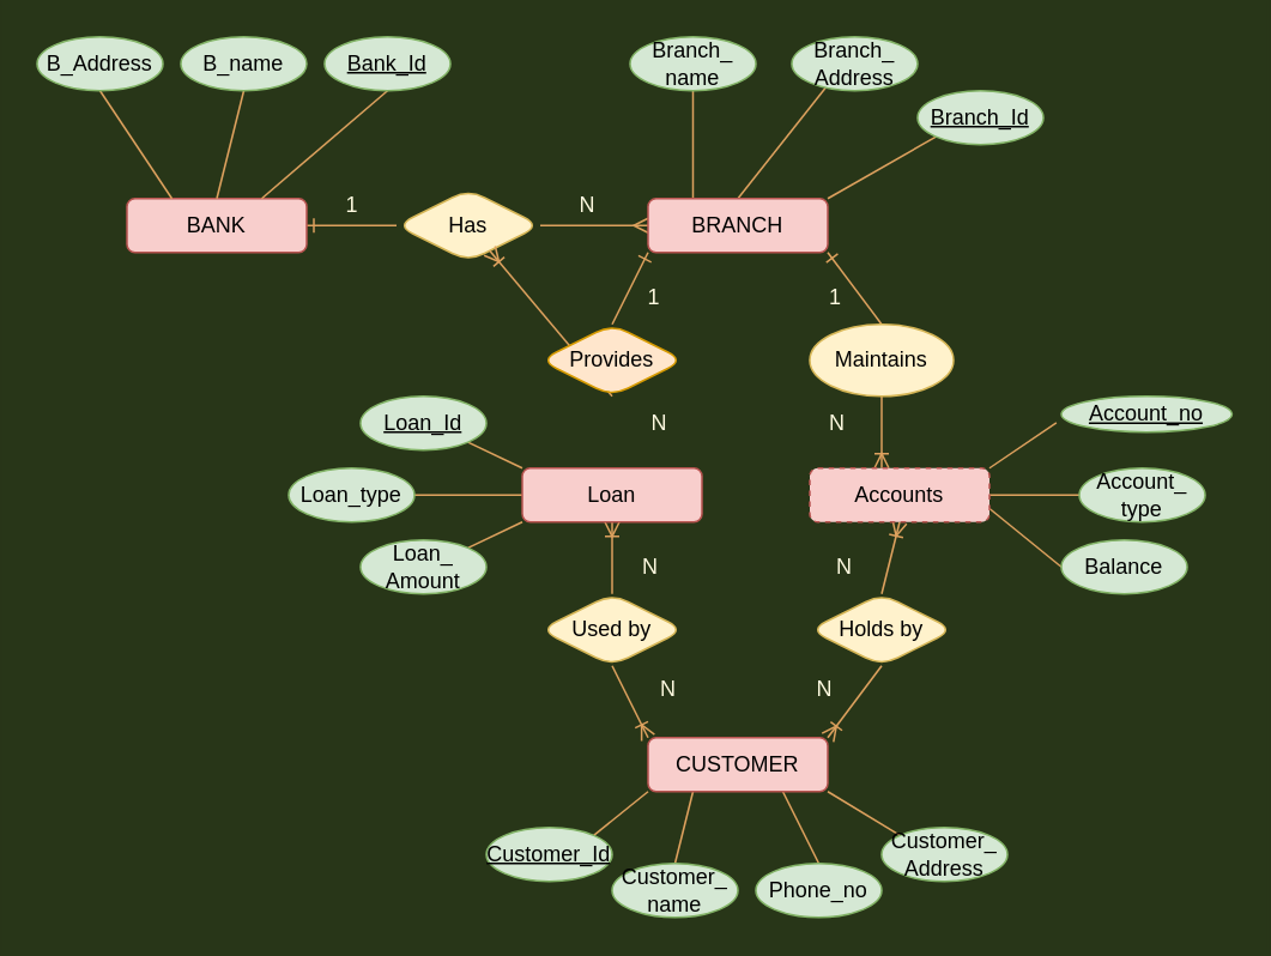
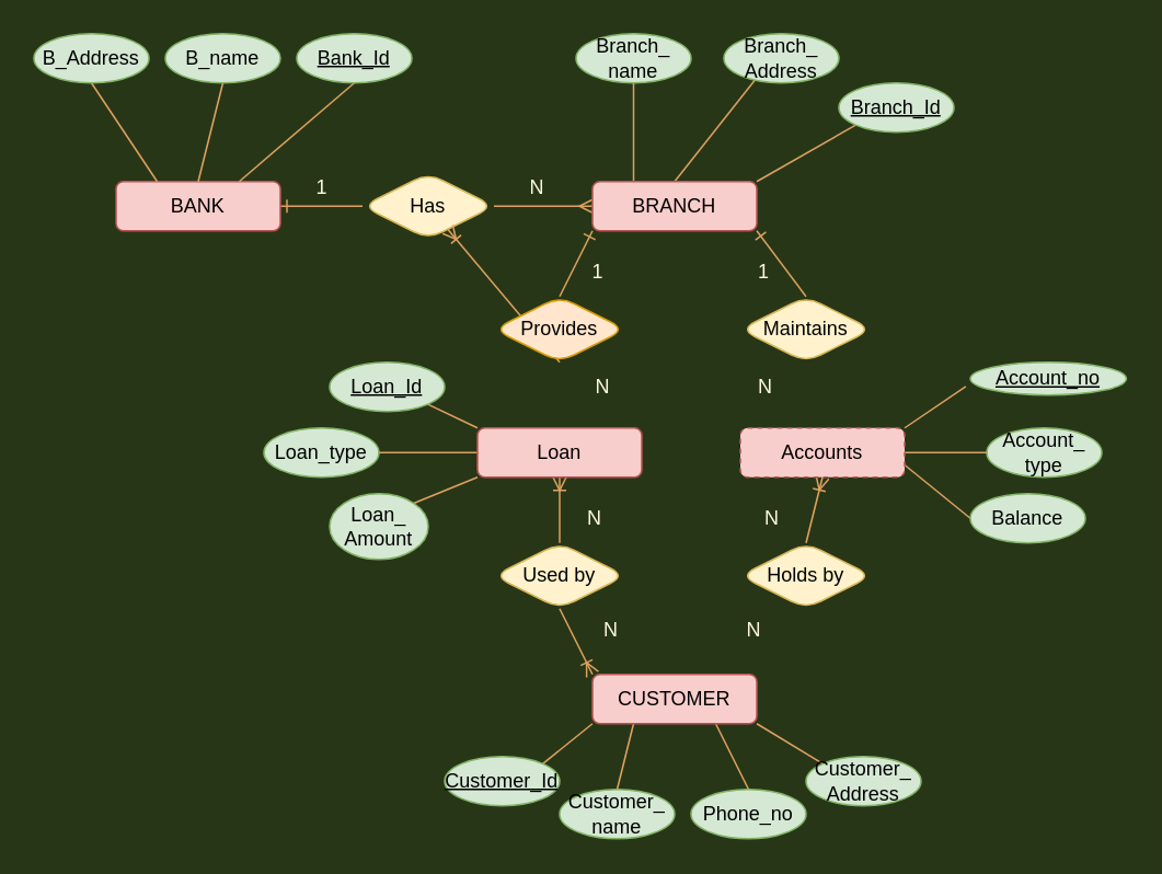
  <mxCell id="0" />
  <mxCell id="1" parent="0" />
  <mxCell id="2" style="edgeStyle=none;orthogonalLoop=1;jettySize=auto;html=1;exitX=1;exitY=0.5;exitDx=0;exitDy=0;entryX=0;entryY=0.5;entryDx=0;entryDy=0;startArrow=ERone;startFill=0;endArrow=none;endFill=0;labelBackgroundColor=#283618;strokeColor=#DDA15E;fontColor=#FEFAE0;" parent="1" source="3" target="11" edge="1"><mxGeometry relative="1" as="geometry" /></mxCell>
  <mxCell id="3" value="BANK" style="whiteSpace=wrap;html=1;rounded=1;fillColor=#f8cecc;strokeColor=#b85450;" parent="1" vertex="1"><mxGeometry x="70" y="110" width="100" height="30" as="geometry" /></mxCell>
  <mxCell id="4" style="orthogonalLoop=1;jettySize=auto;html=1;exitX=0.5;exitY=1;exitDx=0;exitDy=0;entryX=0.25;entryY=0;entryDx=0;entryDy=0;endArrow=none;endFill=0;labelBackgroundColor=#283618;strokeColor=#DDA15E;fontColor=#FEFAE0;" parent="1" source="5" target="3" edge="1"><mxGeometry relative="1" as="geometry" /></mxCell>
  <mxCell id="5" value="B_Address" style="ellipse;whiteSpace=wrap;html=1;rounded=1;fillColor=#d5e8d4;strokeColor=#82b366;" parent="1" vertex="1"><mxGeometry x="20" y="20" width="70" height="30" as="geometry" /></mxCell>
  <mxCell id="6" style="edgeStyle=none;orthogonalLoop=1;jettySize=auto;html=1;exitX=0.5;exitY=1;exitDx=0;exitDy=0;entryX=0.5;entryY=0;entryDx=0;entryDy=0;endArrow=none;endFill=0;labelBackgroundColor=#283618;strokeColor=#DDA15E;fontColor=#FEFAE0;" parent="1" source="7" target="3" edge="1"><mxGeometry relative="1" as="geometry" /></mxCell>
  <mxCell id="7" value="B_name" style="ellipse;whiteSpace=wrap;html=1;rounded=1;fillColor=#d5e8d4;strokeColor=#82b366;" parent="1" vertex="1"><mxGeometry x="100" y="20" width="70" height="30" as="geometry" /></mxCell>
  <mxCell id="8" style="edgeStyle=none;orthogonalLoop=1;jettySize=auto;html=1;exitX=0.5;exitY=1;exitDx=0;exitDy=0;entryX=0.75;entryY=0;entryDx=0;entryDy=0;endArrow=none;endFill=0;labelBackgroundColor=#283618;strokeColor=#DDA15E;fontColor=#FEFAE0;" parent="1" source="9" target="3" edge="1"><mxGeometry relative="1" as="geometry" /></mxCell>
  <mxCell id="9" value="&lt;u&gt;Bank_Id&lt;/u&gt;" style="ellipse;whiteSpace=wrap;html=1;rounded=1;fillColor=#d5e8d4;strokeColor=#82b366;" parent="1" vertex="1"><mxGeometry x="180" y="20" width="70" height="30" as="geometry" /></mxCell>
  <mxCell id="10" style="edgeStyle=none;orthogonalLoop=1;jettySize=auto;html=1;exitX=1;exitY=0.5;exitDx=0;exitDy=0;entryX=0;entryY=0.5;entryDx=0;entryDy=0;startArrow=none;startFill=0;endArrow=ERmany;endFill=0;labelBackgroundColor=#283618;strokeColor=#DDA15E;fontColor=#FEFAE0;" parent="1" source="11" target="17" edge="1"><mxGeometry relative="1" as="geometry" /></mxCell>
  <mxCell id="11" value="Has" style="rhombus;whiteSpace=wrap;html=1;rounded=1;fillColor=#fff2cc;strokeColor=#d6b656;" parent="1" vertex="1"><mxGeometry x="220" y="105" width="80" height="40" as="geometry" /></mxCell>
  <mxCell id="12" style="edgeStyle=none;orthogonalLoop=1;jettySize=auto;html=1;exitX=0.25;exitY=0;exitDx=0;exitDy=0;entryX=0.5;entryY=1;entryDx=0;entryDy=0;startArrow=none;startFill=0;endArrow=none;endFill=0;labelBackgroundColor=#283618;strokeColor=#DDA15E;fontColor=#FEFAE0;" parent="1" source="17" target="19" edge="1"><mxGeometry relative="1" as="geometry" /></mxCell>
  <mxCell id="13" style="edgeStyle=none;orthogonalLoop=1;jettySize=auto;html=1;exitX=0.5;exitY=0;exitDx=0;exitDy=0;entryX=0.274;entryY=0.927;entryDx=0;entryDy=0;entryPerimeter=0;startArrow=none;startFill=0;endArrow=none;endFill=0;labelBackgroundColor=#283618;strokeColor=#DDA15E;fontColor=#FEFAE0;" parent="1" source="17" target="18" edge="1"><mxGeometry relative="1" as="geometry" /></mxCell>
  <mxCell id="14" style="edgeStyle=none;orthogonalLoop=1;jettySize=auto;html=1;exitX=1;exitY=0;exitDx=0;exitDy=0;entryX=0;entryY=1;entryDx=0;entryDy=0;startArrow=none;startFill=0;endArrow=none;endFill=0;labelBackgroundColor=#283618;strokeColor=#DDA15E;fontColor=#FEFAE0;" parent="1" source="17" target="20" edge="1"><mxGeometry relative="1" as="geometry" /></mxCell>
  <mxCell id="15" style="edgeStyle=none;orthogonalLoop=1;jettySize=auto;html=1;exitX=1;exitY=1;exitDx=0;exitDy=0;entryX=0.5;entryY=0;entryDx=0;entryDy=0;startArrow=ERone;startFill=0;endArrow=none;endFill=0;labelBackgroundColor=#283618;strokeColor=#DDA15E;fontColor=#FEFAE0;" parent="1" source="17" target="24" edge="1"><mxGeometry relative="1" as="geometry" /></mxCell>
  <mxCell id="16" style="edgeStyle=none;orthogonalLoop=1;jettySize=auto;html=1;exitX=0;exitY=1;exitDx=0;exitDy=0;entryX=0.5;entryY=0;entryDx=0;entryDy=0;startArrow=ERone;startFill=0;endArrow=none;endFill=0;labelBackgroundColor=#283618;strokeColor=#DDA15E;fontColor=#FEFAE0;" parent="1" source="17" target="22" edge="1"><mxGeometry relative="1" as="geometry" /></mxCell>
  <mxCell id="17" value="BRANCH" style="whiteSpace=wrap;html=1;rounded=1;fillColor=#f8cecc;strokeColor=#b85450;" parent="1" vertex="1"><mxGeometry x="360" y="110" width="100" height="30" as="geometry" /></mxCell>
  <mxCell id="18" value="Branch_&lt;br&gt;Address" style="ellipse;whiteSpace=wrap;html=1;rounded=1;fillColor=#d5e8d4;strokeColor=#82b366;" parent="1" vertex="1"><mxGeometry x="440" y="20" width="70" height="30" as="geometry" /></mxCell>
  <mxCell id="19" value="Branch_&lt;br&gt;name" style="ellipse;whiteSpace=wrap;html=1;rounded=1;fillColor=#d5e8d4;strokeColor=#82b366;" parent="1" vertex="1"><mxGeometry x="350" y="20" width="70" height="30" as="geometry" /></mxCell>
  <mxCell id="20" value="&lt;u&gt;Branch_Id&lt;/u&gt;" style="ellipse;whiteSpace=wrap;html=1;rounded=1;fillColor=#d5e8d4;strokeColor=#82b366;" parent="1" vertex="1"><mxGeometry x="510" y="50" width="70" height="30" as="geometry" /></mxCell>
  <mxCell id="21" style="edgeStyle=none;orthogonalLoop=1;jettySize=auto;html=1;exitX=0.5;exitY=1;exitDx=0;exitDy=0;startArrow=none;startFill=0;endArrow=ERoneToMany;endFill=0;labelBackgroundColor=#283618;strokeColor=#DDA15E;fontColor=#FEFAE0;" parent="1" source="22" target="11" edge="1"><mxGeometry relative="1" as="geometry" /></mxCell>
  <mxCell id="22" value="Provides" style="rhombus;whiteSpace=wrap;html=1;rounded=1;fillColor=#ffe6cc;strokeColor=#d79b00;" parent="1" vertex="1"><mxGeometry x="300" y="180" width="80" height="40" as="geometry" /></mxCell>
- <mxCell id="23" style="edgeStyle=none;orthogonalLoop=1;jettySize=auto;html=1;exitX=0.5;exitY=1;exitDx=0;exitDy=0;entryX=0.4;entryY=0;entryDx=0;entryDy=0;entryPerimeter=0;startArrow=none;startFill=0;endArrow=ERoneToMany;endFill=0;labelBackgroundColor=#283618;strokeColor=#DDA15E;fontColor=#FEFAE0;" parent="1" source="24" target="34" edge="1"><mxGeometry relative="1" as="geometry" /></mxCell>
- <mxCell id="24" value="Maintains" style="ellipse;whiteSpace=wrap;html=1;fillColor=#fff2cc;strokeColor=#d6b656;" parent="1" vertex="1"><mxGeometry x="450" y="180" width="80" height="40" as="geometry" /></mxCell>
+ <mxCell id="24" value="Maintains" style="rhombus;whiteSpace=wrap;html=1;rounded=1;fillColor=#fff2cc;strokeColor=#d6b656;" parent="1" vertex="1"><mxGeometry x="450" y="180" width="80" height="40" as="geometry" /></mxCell>
  <mxCell id="25" style="edgeStyle=none;orthogonalLoop=1;jettySize=auto;html=1;exitX=0;exitY=0;exitDx=0;exitDy=0;entryX=1;entryY=1;entryDx=0;entryDy=0;startArrow=none;startFill=0;endArrow=none;endFill=0;labelBackgroundColor=#283618;strokeColor=#DDA15E;fontColor=#FEFAE0;" parent="1" source="29" target="51" edge="1"><mxGeometry relative="1" as="geometry" /></mxCell>
  <mxCell id="26" style="edgeStyle=none;orthogonalLoop=1;jettySize=auto;html=1;exitX=0;exitY=0.5;exitDx=0;exitDy=0;entryX=1;entryY=0.5;entryDx=0;entryDy=0;startArrow=none;startFill=0;endArrow=none;endFill=0;labelBackgroundColor=#283618;strokeColor=#DDA15E;fontColor=#FEFAE0;" parent="1" source="29" target="52" edge="1"><mxGeometry relative="1" as="geometry" /></mxCell>
  <mxCell id="27" style="edgeStyle=none;orthogonalLoop=1;jettySize=auto;html=1;exitX=0;exitY=1;exitDx=0;exitDy=0;entryX=1;entryY=0;entryDx=0;entryDy=0;startArrow=none;startFill=0;endArrow=none;endFill=0;labelBackgroundColor=#283618;strokeColor=#DDA15E;fontColor=#FEFAE0;" parent="1" source="29" target="53" edge="1"><mxGeometry relative="1" as="geometry" /></mxCell>
  <mxCell id="28" style="edgeStyle=none;orthogonalLoop=1;jettySize=auto;html=1;exitX=0.5;exitY=1;exitDx=0;exitDy=0;entryX=0.5;entryY=0;entryDx=0;entryDy=0;startArrow=ERoneToMany;startFill=0;endArrow=none;endFill=0;labelBackgroundColor=#283618;strokeColor=#DDA15E;fontColor=#FEFAE0;" parent="1" source="29" target="39" edge="1"><mxGeometry relative="1" as="geometry" /></mxCell>
  <mxCell id="29" value="Loan" style="whiteSpace=wrap;html=1;rounded=1;fillColor=#f8cecc;strokeColor=#b85450;" parent="1" vertex="1"><mxGeometry x="290" y="260" width="100" height="30" as="geometry" /></mxCell>
  <mxCell id="30" style="edgeStyle=none;orthogonalLoop=1;jettySize=auto;html=1;exitX=1;exitY=0;exitDx=0;exitDy=0;entryX=-0.029;entryY=0.74;entryDx=0;entryDy=0;entryPerimeter=0;startArrow=none;startFill=0;endArrow=none;endFill=0;labelBackgroundColor=#283618;strokeColor=#DDA15E;fontColor=#FEFAE0;" parent="1" source="34" target="35" edge="1"><mxGeometry relative="1" as="geometry" /></mxCell>
  <mxCell id="31" style="edgeStyle=none;orthogonalLoop=1;jettySize=auto;html=1;exitX=1;exitY=0.5;exitDx=0;exitDy=0;entryX=0;entryY=0.5;entryDx=0;entryDy=0;startArrow=none;startFill=0;endArrow=none;endFill=0;labelBackgroundColor=#283618;strokeColor=#DDA15E;fontColor=#FEFAE0;" parent="1" source="34" target="36" edge="1"><mxGeometry relative="1" as="geometry" /></mxCell>
  <mxCell id="32" style="edgeStyle=none;orthogonalLoop=1;jettySize=auto;html=1;exitX=1;exitY=0.75;exitDx=0;exitDy=0;entryX=0;entryY=0.5;entryDx=0;entryDy=0;startArrow=none;startFill=0;endArrow=none;endFill=0;labelBackgroundColor=#283618;strokeColor=#DDA15E;fontColor=#FEFAE0;" parent="1" source="34" target="37" edge="1"><mxGeometry relative="1" as="geometry" /></mxCell>
  <mxCell id="33" style="edgeStyle=none;orthogonalLoop=1;jettySize=auto;html=1;exitX=0.5;exitY=1;exitDx=0;exitDy=0;entryX=0.5;entryY=0;entryDx=0;entryDy=0;startArrow=ERoneToMany;startFill=0;endArrow=none;endFill=0;labelBackgroundColor=#283618;strokeColor=#DDA15E;fontColor=#FEFAE0;" parent="1" source="34" target="38" edge="1"><mxGeometry relative="1" as="geometry" /></mxCell>
  <mxCell id="34" value="Accounts" style="whiteSpace=wrap;html=1;rounded=1;fillColor=#f8cecc;strokeColor=#b85450;dashed=1;" parent="1" vertex="1"><mxGeometry x="450" y="260" width="100" height="30" as="geometry" /></mxCell>
  <mxCell id="35" value="&lt;u&gt;Account_no&lt;/u&gt;" style="ellipse;whiteSpace=wrap;html=1;rounded=1;fillColor=#d5e8d4;strokeColor=#82b366;" parent="1" vertex="1"><mxGeometry x="590" y="220" width="95" height="20" as="geometry" /></mxCell>
  <mxCell id="36" value="Account_&lt;br&gt;type" style="ellipse;whiteSpace=wrap;html=1;rounded=1;fillColor=#d5e8d4;strokeColor=#82b366;" parent="1" vertex="1"><mxGeometry x="600" y="260" width="70" height="30" as="geometry" /></mxCell>
  <mxCell id="37" value="Balance" style="ellipse;whiteSpace=wrap;html=1;rounded=1;fillColor=#d5e8d4;strokeColor=#82b366;" parent="1" vertex="1"><mxGeometry x="590" y="300" width="70" height="30" as="geometry" /></mxCell>
  <mxCell id="38" value="Holds by" style="rhombus;whiteSpace=wrap;html=1;rounded=1;fillColor=#fff2cc;strokeColor=#d6b656;" parent="1" vertex="1"><mxGeometry x="450" y="330" width="80" height="40" as="geometry" /></mxCell>
  <mxCell id="39" value="Used by" style="rhombus;whiteSpace=wrap;html=1;rounded=1;fillColor=#fff2cc;strokeColor=#d6b656;" parent="1" vertex="1"><mxGeometry x="300" y="330" width="80" height="40" as="geometry" /></mxCell>
- <mxCell id="40" style="edgeStyle=none;orthogonalLoop=1;jettySize=auto;html=1;exitX=1;exitY=0;exitDx=0;exitDy=0;entryX=0.5;entryY=1;entryDx=0;entryDy=0;startArrow=ERoneToMany;startFill=0;endArrow=none;endFill=0;labelBackgroundColor=#283618;strokeColor=#DDA15E;fontColor=#FEFAE0;" parent="1" source="46" target="38" edge="1"><mxGeometry relative="1" as="geometry" /></mxCell>
  <mxCell id="41" style="edgeStyle=none;orthogonalLoop=1;jettySize=auto;html=1;exitX=0;exitY=0;exitDx=0;exitDy=0;entryX=0.5;entryY=1;entryDx=0;entryDy=0;startArrow=ERoneToMany;startFill=0;endArrow=none;endFill=0;labelBackgroundColor=#283618;strokeColor=#DDA15E;fontColor=#FEFAE0;" parent="1" source="46" target="39" edge="1"><mxGeometry relative="1" as="geometry" /></mxCell>
  <mxCell id="42" style="edgeStyle=none;orthogonalLoop=1;jettySize=auto;html=1;exitX=0;exitY=1;exitDx=0;exitDy=0;entryX=1;entryY=0;entryDx=0;entryDy=0;startArrow=none;startFill=0;endArrow=none;endFill=0;labelBackgroundColor=#283618;strokeColor=#DDA15E;fontColor=#FEFAE0;" parent="1" source="46" target="47" edge="1"><mxGeometry relative="1" as="geometry" /></mxCell>
  <mxCell id="43" style="edgeStyle=none;orthogonalLoop=1;jettySize=auto;html=1;exitX=0.25;exitY=1;exitDx=0;exitDy=0;entryX=0.5;entryY=0;entryDx=0;entryDy=0;startArrow=none;startFill=0;endArrow=none;endFill=0;labelBackgroundColor=#283618;strokeColor=#DDA15E;fontColor=#FEFAE0;" parent="1" source="46" target="48" edge="1"><mxGeometry relative="1" as="geometry" /></mxCell>
  <mxCell id="44" style="edgeStyle=none;orthogonalLoop=1;jettySize=auto;html=1;exitX=0.75;exitY=1;exitDx=0;exitDy=0;entryX=0.5;entryY=0;entryDx=0;entryDy=0;startArrow=none;startFill=0;endArrow=none;endFill=0;labelBackgroundColor=#283618;strokeColor=#DDA15E;fontColor=#FEFAE0;" parent="1" source="46" target="49" edge="1"><mxGeometry relative="1" as="geometry" /></mxCell>
  <mxCell id="45" style="edgeStyle=none;orthogonalLoop=1;jettySize=auto;html=1;exitX=1;exitY=1;exitDx=0;exitDy=0;entryX=0;entryY=0;entryDx=0;entryDy=0;startArrow=none;startFill=0;endArrow=none;endFill=0;labelBackgroundColor=#283618;strokeColor=#DDA15E;fontColor=#FEFAE0;" parent="1" source="46" target="50" edge="1"><mxGeometry relative="1" as="geometry" /></mxCell>
  <mxCell id="46" value="CUSTOMER" style="whiteSpace=wrap;html=1;rounded=1;fillColor=#f8cecc;strokeColor=#b85450;" parent="1" vertex="1"><mxGeometry x="360" y="410" width="100" height="30" as="geometry" /></mxCell>
  <mxCell id="47" value="&lt;u&gt;Customer_Id&lt;/u&gt;" style="ellipse;whiteSpace=wrap;html=1;rounded=1;fillColor=#d5e8d4;strokeColor=#82b366;" parent="1" vertex="1"><mxGeometry x="270" y="460" width="70" height="30" as="geometry" /></mxCell>
  <mxCell id="48" value="Customer_&lt;br&gt;name" style="ellipse;whiteSpace=wrap;html=1;rounded=1;fillColor=#d5e8d4;strokeColor=#82b366;" parent="1" vertex="1"><mxGeometry x="340" y="480" width="70" height="30" as="geometry" /></mxCell>
  <mxCell id="49" value="Phone_no" style="ellipse;whiteSpace=wrap;html=1;rounded=1;fillColor=#d5e8d4;strokeColor=#82b366;" parent="1" vertex="1"><mxGeometry x="420" y="480" width="70" height="30" as="geometry" /></mxCell>
  <mxCell id="50" value="Customer_&lt;br&gt;Address" style="ellipse;whiteSpace=wrap;html=1;rounded=1;fillColor=#d5e8d4;strokeColor=#82b366;" parent="1" vertex="1"><mxGeometry x="490" y="460" width="70" height="30" as="geometry" /></mxCell>
  <mxCell id="51" value="&lt;u&gt;Loan_Id&lt;/u&gt;" style="ellipse;whiteSpace=wrap;html=1;rounded=1;fillColor=#d5e8d4;strokeColor=#82b366;" parent="1" vertex="1"><mxGeometry x="200" y="220" width="70" height="30" as="geometry" /></mxCell>
  <mxCell id="52" value="Loan_type" style="ellipse;whiteSpace=wrap;html=1;rounded=1;fillColor=#d5e8d4;strokeColor=#82b366;" parent="1" vertex="1"><mxGeometry x="160" y="260" width="70" height="30" as="geometry" /></mxCell>
- <mxCell id="53" value="Loan_&lt;br&gt;Amount" style="ellipse;whiteSpace=wrap;html=1;rounded=1;fillColor=#d5e8d4;strokeColor=#82b366;" parent="1" vertex="1"><mxGeometry x="200" y="300" width="70" height="30" as="geometry" /></mxCell>
+ <mxCell id="53" value="Loan_&lt;br&gt;Amount" style="ellipse;whiteSpace=wrap;html=1;rounded=1;fillColor=#d5e8d4;strokeColor=#82b366;" parent="1" vertex="1"><mxGeometry x="200" y="300" width="60" height="40" as="geometry" /></mxCell>
  <mxCell id="54" value="1" style="text;html=1;align=center;verticalAlign=middle;resizable=0;points=[];autosize=1;strokeColor=none;fontColor=#FEFAE0;" parent="1" vertex="1"><mxGeometry x="187" y="105" width="16" height="18" as="geometry" /></mxCell>
  <mxCell id="55" value="N" style="text;html=1;align=center;verticalAlign=middle;resizable=0;points=[];autosize=1;strokeColor=none;fontColor=#FEFAE0;" parent="1" vertex="1"><mxGeometry x="316" y="105" width="19" height="18" as="geometry" /></mxCell>
  <mxCell id="56" value="1" style="text;html=1;align=center;verticalAlign=middle;resizable=0;points=[];autosize=1;strokeColor=none;fontColor=#FEFAE0;" parent="1" vertex="1"><mxGeometry x="355" y="156" width="16" height="18" as="geometry" /></mxCell>
  <mxCell id="57" value="1" style="text;html=1;align=center;verticalAlign=middle;resizable=0;points=[];autosize=1;strokeColor=none;fontColor=#FEFAE0;" parent="1" vertex="1"><mxGeometry x="456" y="156" width="16" height="18" as="geometry" /></mxCell>
  <mxCell id="58" value="N" style="text;html=1;align=center;verticalAlign=middle;resizable=0;points=[];autosize=1;strokeColor=none;fontColor=#FEFAE0;" parent="1" vertex="1"><mxGeometry x="356" y="226" width="19" height="18" as="geometry" /></mxCell>
  <mxCell id="59" value="N" style="text;html=1;align=center;verticalAlign=middle;resizable=0;points=[];autosize=1;strokeColor=none;fontColor=#FEFAE0;" parent="1" vertex="1"><mxGeometry x="455" y="226" width="19" height="18" as="geometry" /></mxCell>
  <mxCell id="60" value="N" style="text;html=1;align=center;verticalAlign=middle;resizable=0;points=[];autosize=1;strokeColor=none;fontColor=#FEFAE0;" parent="1" vertex="1"><mxGeometry x="351" y="306" width="19" height="18" as="geometry" /></mxCell>
  <mxCell id="61" value="N" style="text;html=1;align=center;verticalAlign=middle;resizable=0;points=[];autosize=1;strokeColor=none;fontColor=#FEFAE0;" parent="1" vertex="1"><mxGeometry x="459" y="306" width="19" height="18" as="geometry" /></mxCell>
  <mxCell id="62" value="N" style="text;html=1;align=center;verticalAlign=middle;resizable=0;points=[];autosize=1;strokeColor=none;fontColor=#FEFAE0;" parent="1" vertex="1"><mxGeometry x="361" y="374" width="19" height="18" as="geometry" /></mxCell>
  <mxCell id="63" value="N" style="text;html=1;align=center;verticalAlign=middle;resizable=0;points=[];autosize=1;strokeColor=none;fontColor=#FEFAE0;" parent="1" vertex="1"><mxGeometry x="448" y="374" width="19" height="18" as="geometry" /></mxCell>
